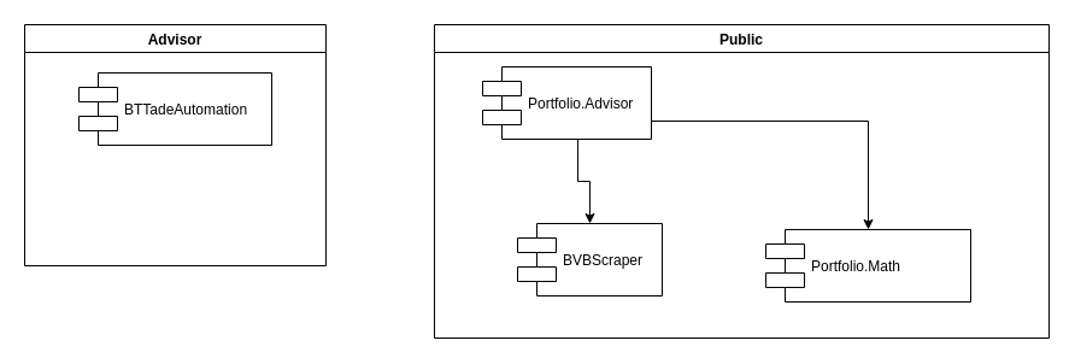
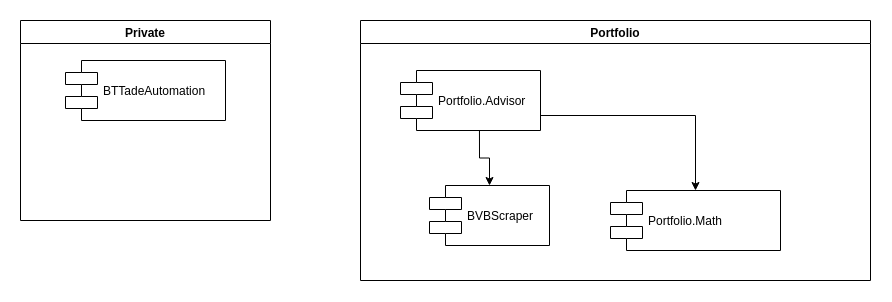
  <mxCell id="0" />
  <mxCell id="1" parent="0" />
- <mxCell id="2" value="Advisor" style="swimlane;" parent="1" vertex="1"><mxGeometry x="20" y="20" width="250" height="200" as="geometry" /></mxCell>
+ <mxCell id="2" value="Private" style="swimlane;" parent="1" vertex="1"><mxGeometry x="20" y="20" width="250" height="200" as="geometry" /></mxCell>
  <mxCell id="3" value="BTTadeAutomation" style="shape=component;align=left;spacingLeft=36;" parent="2" vertex="1"><mxGeometry x="45" y="40" width="160" height="60" as="geometry" /></mxCell>
- <mxCell id="4" value="Public" style="swimlane;" parent="1" vertex="1"><mxGeometry x="360" y="20" width="510" height="260" as="geometry" /></mxCell>
+ <mxCell id="4" value="Portfolio" style="swimlane;" parent="1" vertex="1"><mxGeometry x="360" y="20" width="510" height="260" as="geometry" /></mxCell>
  <mxCell id="5" style="edgeStyle=orthogonalEdgeStyle;rounded=0;orthogonalLoop=1;jettySize=auto;html=1;exitX=0.564;exitY=0.983;exitDx=0;exitDy=0;exitPerimeter=0;" parent="4" source="7" target="8" edge="1"><mxGeometry relative="1" as="geometry" /></mxCell>
  <mxCell id="6" style="edgeStyle=orthogonalEdgeStyle;rounded=0;orthogonalLoop=1;jettySize=auto;html=1;exitX=1;exitY=0.75;exitDx=0;exitDy=0;" parent="4" source="7" target="9" edge="1"><mxGeometry relative="1" as="geometry"><mxPoint x="170" y="190" as="targetPoint" /></mxGeometry></mxCell>
- <mxCell id="7" value="Portfolio.Advisor" style="shape=component;align=left;spacingLeft=36;" parent="4" vertex="1"><mxGeometry x="40" y="35" width="140" height="60" as="geometry" /></mxCell>
+ <mxCell id="7" value="Portfolio.Advisor" style="shape=component;align=left;spacingLeft=36;" parent="4" vertex="1"><mxGeometry x="40" y="50" width="140" height="60" as="geometry" /></mxCell>
  <mxCell id="8" value="BVBScraper" style="shape=component;align=left;spacingLeft=36;" parent="4" vertex="1"><mxGeometry x="69" y="165" width="120" height="60" as="geometry" /></mxCell>
- <mxCell id="9" value="Portfolio.Math" style="shape=component;align=left;spacingLeft=36;" parent="4" vertex="1"><mxGeometry x="275" y="170" width="170" height="60" as="geometry" /></mxCell>
+ <mxCell id="9" value="Portfolio.Math" style="shape=component;align=left;spacingLeft=36;" parent="4" vertex="1"><mxGeometry x="250" y="170" width="170" height="60" as="geometry" /></mxCell>
